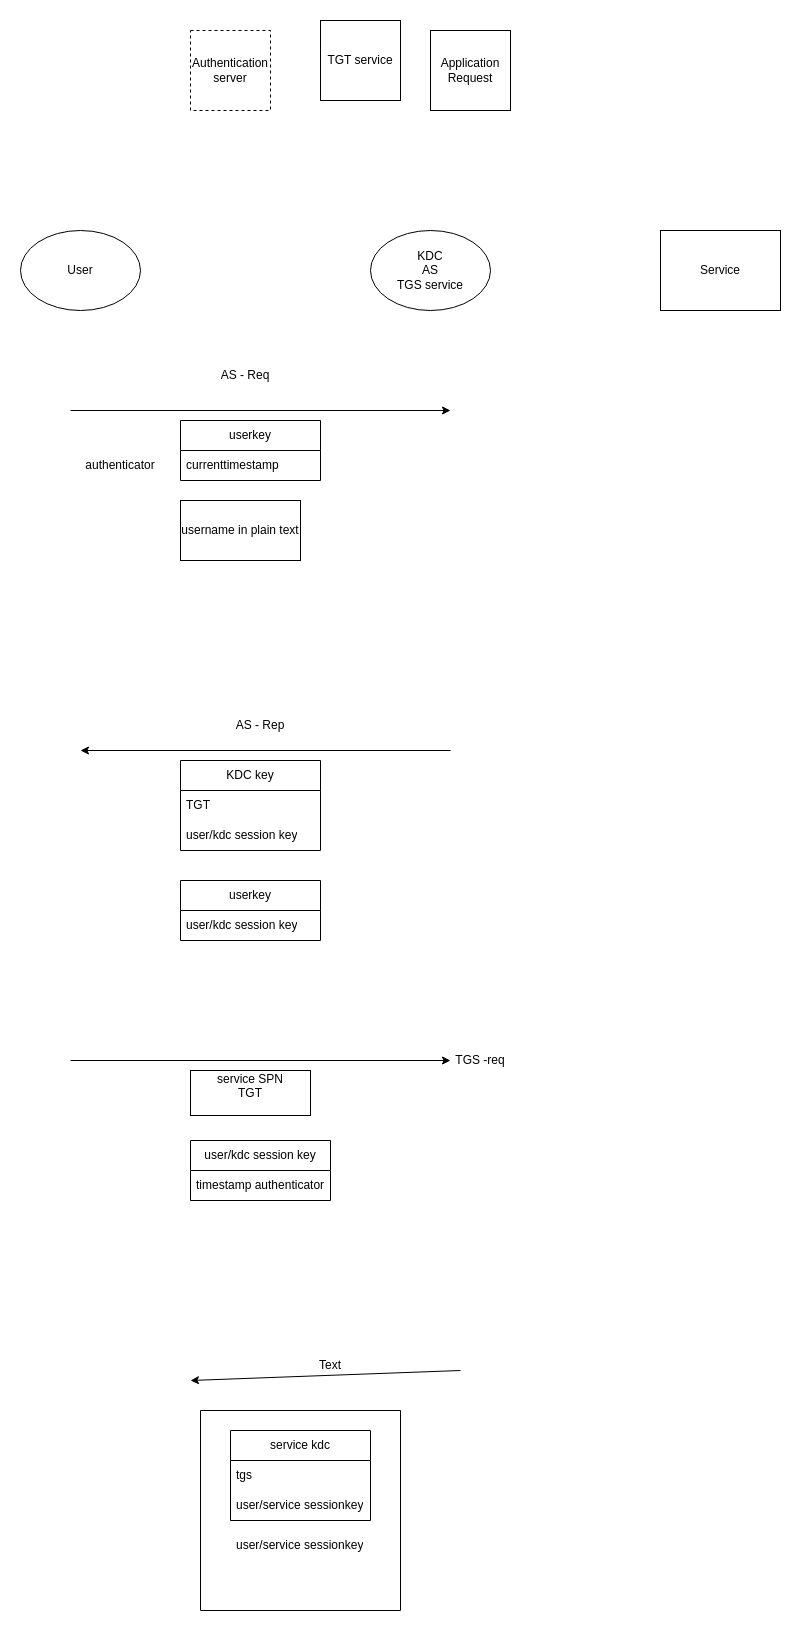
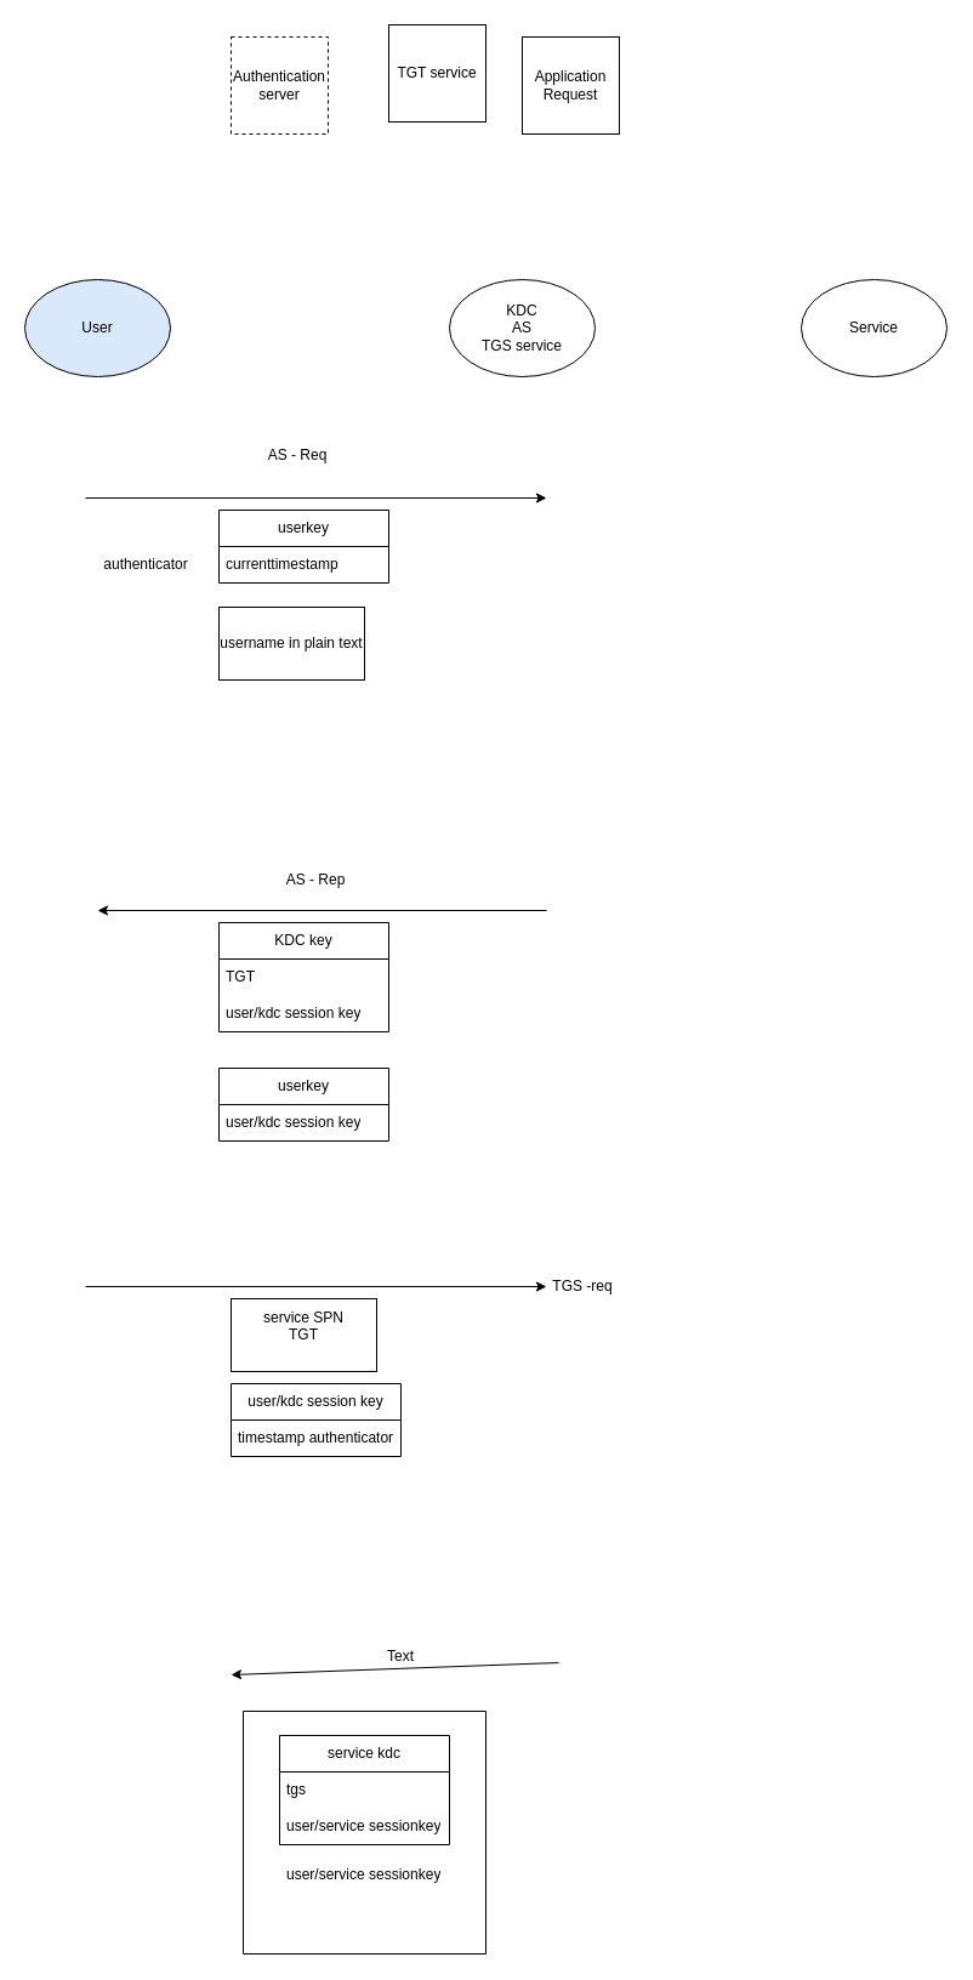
  <mxCell id="0" />
  <mxCell id="1" parent="0" />
- <mxCell id="2" value="User" style="ellipse;whiteSpace=wrap;html=1;" vertex="1" parent="1"><mxGeometry x="20" y="230" width="120" height="80" as="geometry" /></mxCell>
+ <mxCell id="2" value="User" style="ellipse;whiteSpace=wrap;html=1;fillColor=#dae8fc;" vertex="1" parent="1"><mxGeometry x="20" y="230" width="120" height="80" as="geometry" /></mxCell>
  <mxCell id="3" value="KDC&lt;br&gt;AS&lt;br&gt;TGS service" style="ellipse;whiteSpace=wrap;html=1;" vertex="1" parent="1"><mxGeometry x="370" y="230" width="120" height="80" as="geometry" /></mxCell>
- <mxCell id="4" value="Service" style="whiteSpace=wrap;html=1;rounded=0;" vertex="1" parent="1"><mxGeometry x="660" y="230" width="120" height="80" as="geometry" /></mxCell>
+ <mxCell id="4" value="Service" style="ellipse;whiteSpace=wrap;html=1;" vertex="1" parent="1"><mxGeometry x="660" y="230" width="120" height="80" as="geometry" /></mxCell>
  <mxCell id="5" value="" style="endArrow=classic;html=1;rounded=0;" edge="1" parent="1"><mxGeometry width="50" height="50" relative="1" as="geometry"><mxPoint x="70" y="410" as="sourcePoint" /><mxPoint x="450" y="410" as="targetPoint" /></mxGeometry></mxCell>
  <mxCell id="6" value="Authentication server" style="whiteSpace=wrap;html=1;aspect=fixed;dashed=1;" vertex="1" parent="1"><mxGeometry x="190" y="30" width="80" height="80" as="geometry" /></mxCell>
  <mxCell id="7" value="TGT service" style="whiteSpace=wrap;html=1;aspect=fixed;" vertex="1" parent="1"><mxGeometry x="320" y="20" width="80" height="80" as="geometry" /></mxCell>
  <mxCell id="8" value="Application Request" style="whiteSpace=wrap;html=1;aspect=fixed;" vertex="1" parent="1"><mxGeometry x="430" y="30" width="80" height="80" as="geometry" /></mxCell>
  <mxCell id="9" value="userkey" style="swimlane;fontStyle=0;childLayout=stackLayout;horizontal=1;startSize=30;horizontalStack=0;resizeParent=1;resizeParentMax=0;resizeLast=0;collapsible=1;marginBottom=0;whiteSpace=wrap;html=1;" vertex="1" parent="1"><mxGeometry x="180" y="420" width="140" height="60" as="geometry" /></mxCell>
  <mxCell id="10" value="currenttimestamp" style="text;strokeColor=none;fillColor=none;align=left;verticalAlign=middle;spacingLeft=4;spacingRight=4;overflow=hidden;points=[[0,0.5],[1,0.5]];portConstraint=eastwest;rotatable=0;whiteSpace=wrap;html=1;" vertex="1" parent="9"><mxGeometry y="30" width="140" height="30" as="geometry" /></mxCell>
  <mxCell id="11" value="authenticator" style="text;html=1;align=center;verticalAlign=middle;whiteSpace=wrap;rounded=0;" vertex="1" parent="1"><mxGeometry x="90" y="450" width="60" height="30" as="geometry" /></mxCell>
  <mxCell id="12" value="username in plain text" style="rounded=0;whiteSpace=wrap;html=1;" vertex="1" parent="1"><mxGeometry x="180" y="500" width="120" height="60" as="geometry" /></mxCell>
  <mxCell id="13" value="AS - Req" style="text;html=1;align=center;verticalAlign=middle;whiteSpace=wrap;rounded=0;" vertex="1" parent="1"><mxGeometry x="215" y="360" width="60" height="30" as="geometry" /></mxCell>
  <mxCell id="14" value="AS - Rep" style="text;html=1;align=center;verticalAlign=middle;whiteSpace=wrap;rounded=0;" vertex="1" parent="1"><mxGeometry x="230" y="710" width="60" height="30" as="geometry" /></mxCell>
  <mxCell id="15" value="" style="endArrow=classic;html=1;rounded=0;" edge="1" parent="1"><mxGeometry width="50" height="50" relative="1" as="geometry"><mxPoint x="450" y="750" as="sourcePoint" /><mxPoint x="80" y="750" as="targetPoint" /></mxGeometry></mxCell>
  <mxCell id="16" value="KDC key" style="swimlane;fontStyle=0;childLayout=stackLayout;horizontal=1;startSize=30;horizontalStack=0;resizeParent=1;resizeParentMax=0;resizeLast=0;collapsible=1;marginBottom=0;whiteSpace=wrap;html=1;" vertex="1" parent="1"><mxGeometry x="180" y="760" width="140" height="90" as="geometry" /></mxCell>
  <mxCell id="17" value="TGT" style="text;strokeColor=none;fillColor=none;align=left;verticalAlign=middle;spacingLeft=4;spacingRight=4;overflow=hidden;points=[[0,0.5],[1,0.5]];portConstraint=eastwest;rotatable=0;whiteSpace=wrap;html=1;" vertex="1" parent="16"><mxGeometry y="30" width="140" height="30" as="geometry" /></mxCell>
  <mxCell id="18" value="user/kdc session key" style="text;strokeColor=none;fillColor=none;align=left;verticalAlign=middle;spacingLeft=4;spacingRight=4;overflow=hidden;points=[[0,0.5],[1,0.5]];portConstraint=eastwest;rotatable=0;whiteSpace=wrap;html=1;" vertex="1" parent="16"><mxGeometry y="60" width="140" height="30" as="geometry" /></mxCell>
  <mxCell id="19" value="userkey" style="swimlane;fontStyle=0;childLayout=stackLayout;horizontal=1;startSize=30;horizontalStack=0;resizeParent=1;resizeParentMax=0;resizeLast=0;collapsible=1;marginBottom=0;whiteSpace=wrap;html=1;" vertex="1" parent="1"><mxGeometry x="180" y="880" width="140" height="60" as="geometry" /></mxCell>
  <mxCell id="20" value="user/kdc session key" style="text;strokeColor=none;fillColor=none;align=left;verticalAlign=middle;spacingLeft=4;spacingRight=4;overflow=hidden;points=[[0,0.5],[1,0.5]];portConstraint=eastwest;rotatable=0;whiteSpace=wrap;html=1;" vertex="1" parent="19"><mxGeometry y="30" width="140" height="30" as="geometry" /></mxCell>
  <mxCell id="21" value="" style="endArrow=classic;html=1;rounded=0;" edge="1" parent="1" target="22"><mxGeometry width="50" height="50" relative="1" as="geometry"><mxPoint x="70" y="1060" as="sourcePoint" /><mxPoint x="480" y="1060" as="targetPoint" /></mxGeometry></mxCell>
  <mxCell id="22" value="TGS -req" style="text;html=1;align=center;verticalAlign=middle;whiteSpace=wrap;rounded=0;" vertex="1" parent="1"><mxGeometry x="450" y="1045" width="60" height="30" as="geometry" /></mxCell>
- <mxCell id="23" value="service SPN&lt;div&gt;TGT&lt;/div&gt;&lt;div&gt;&lt;br&gt;&lt;/div&gt;" style="rounded=0;whiteSpace=wrap;html=1;" vertex="1" parent="1"><mxGeometry x="190" y="1070" width="120" height="45" as="geometry" /></mxCell>
+ <mxCell id="23" value="service SPN&lt;div&gt;TGT&lt;/div&gt;&lt;div&gt;&lt;br&gt;&lt;/div&gt;" style="rounded=0;whiteSpace=wrap;html=1;" vertex="1" parent="1"><mxGeometry x="190" y="1070" width="120" height="60" as="geometry" /></mxCell>
  <mxCell id="24" value="user/kdc session key" style="swimlane;fontStyle=0;childLayout=stackLayout;horizontal=1;startSize=30;horizontalStack=0;resizeParent=1;resizeParentMax=0;resizeLast=0;collapsible=1;marginBottom=0;whiteSpace=wrap;html=1;" vertex="1" parent="1"><mxGeometry x="190" y="1140" width="140" height="60" as="geometry" /></mxCell>
  <mxCell id="25" value="timestamp authenticator" style="text;strokeColor=none;fillColor=none;align=left;verticalAlign=middle;spacingLeft=4;spacingRight=4;overflow=hidden;points=[[0,0.5],[1,0.5]];portConstraint=eastwest;rotatable=0;whiteSpace=wrap;html=1;" vertex="1" parent="24"><mxGeometry y="30" width="140" height="30" as="geometry" /></mxCell>
  <mxCell id="26" value="" style="endArrow=classic;html=1;rounded=0;" edge="1" parent="1"><mxGeometry width="50" height="50" relative="1" as="geometry"><mxPoint x="460" y="1370" as="sourcePoint" /><mxPoint x="190" y="1380" as="targetPoint" /></mxGeometry></mxCell>
  <mxCell id="27" value="Text" style="text;html=1;align=center;verticalAlign=middle;whiteSpace=wrap;rounded=0;" vertex="1" parent="1"><mxGeometry x="300" y="1350" width="60" height="30" as="geometry" /></mxCell>
  <mxCell id="28" value="service kdc" style="swimlane;fontStyle=0;childLayout=stackLayout;horizontal=1;startSize=30;horizontalStack=0;resizeParent=1;resizeParentMax=0;resizeLast=0;collapsible=1;marginBottom=0;whiteSpace=wrap;html=1;" vertex="1" parent="1"><mxGeometry x="230" y="1430" width="140" height="90" as="geometry" /></mxCell>
  <mxCell id="29" value="tgs&amp;nbsp;" style="text;strokeColor=none;fillColor=none;align=left;verticalAlign=middle;spacingLeft=4;spacingRight=4;overflow=hidden;points=[[0,0.5],[1,0.5]];portConstraint=eastwest;rotatable=0;whiteSpace=wrap;html=1;" vertex="1" parent="28"><mxGeometry y="30" width="140" height="30" as="geometry" /></mxCell>
  <mxCell id="30" value="user/service sessionkey" style="text;strokeColor=none;fillColor=none;align=left;verticalAlign=middle;spacingLeft=4;spacingRight=4;overflow=hidden;points=[[0,0.5],[1,0.5]];portConstraint=eastwest;rotatable=0;whiteSpace=wrap;html=1;" vertex="1" parent="28"><mxGeometry y="60" width="140" height="30" as="geometry" /></mxCell>
  <mxCell id="31" value="" style="swimlane;startSize=0;" vertex="1" parent="1"><mxGeometry x="200" y="1410" width="200" height="200" as="geometry" /></mxCell>
  <mxCell id="32" value="user/service sessionkey" style="text;strokeColor=none;fillColor=none;align=left;verticalAlign=middle;spacingLeft=4;spacingRight=4;overflow=hidden;points=[[0,0.5],[1,0.5]];portConstraint=eastwest;rotatable=0;whiteSpace=wrap;html=1;" vertex="1" parent="31"><mxGeometry x="30" y="120" width="140" height="30" as="geometry" /></mxCell>
